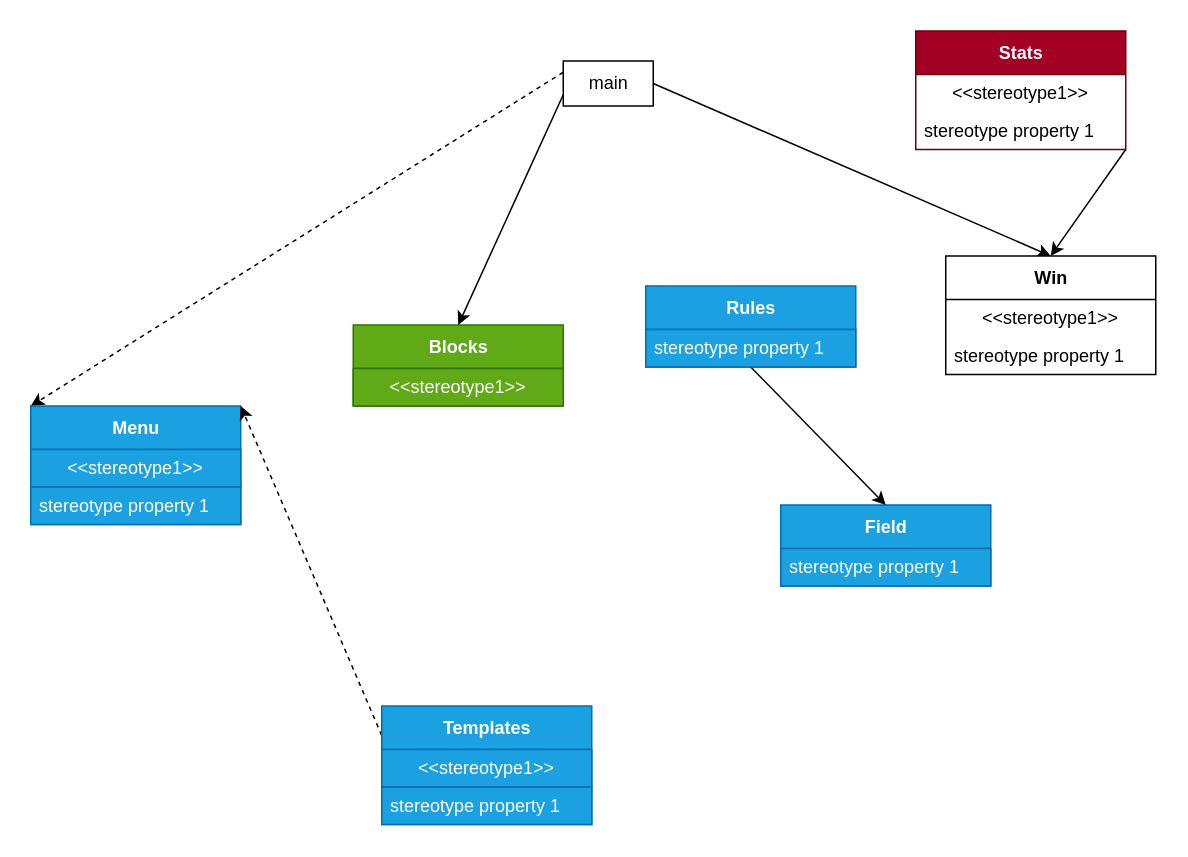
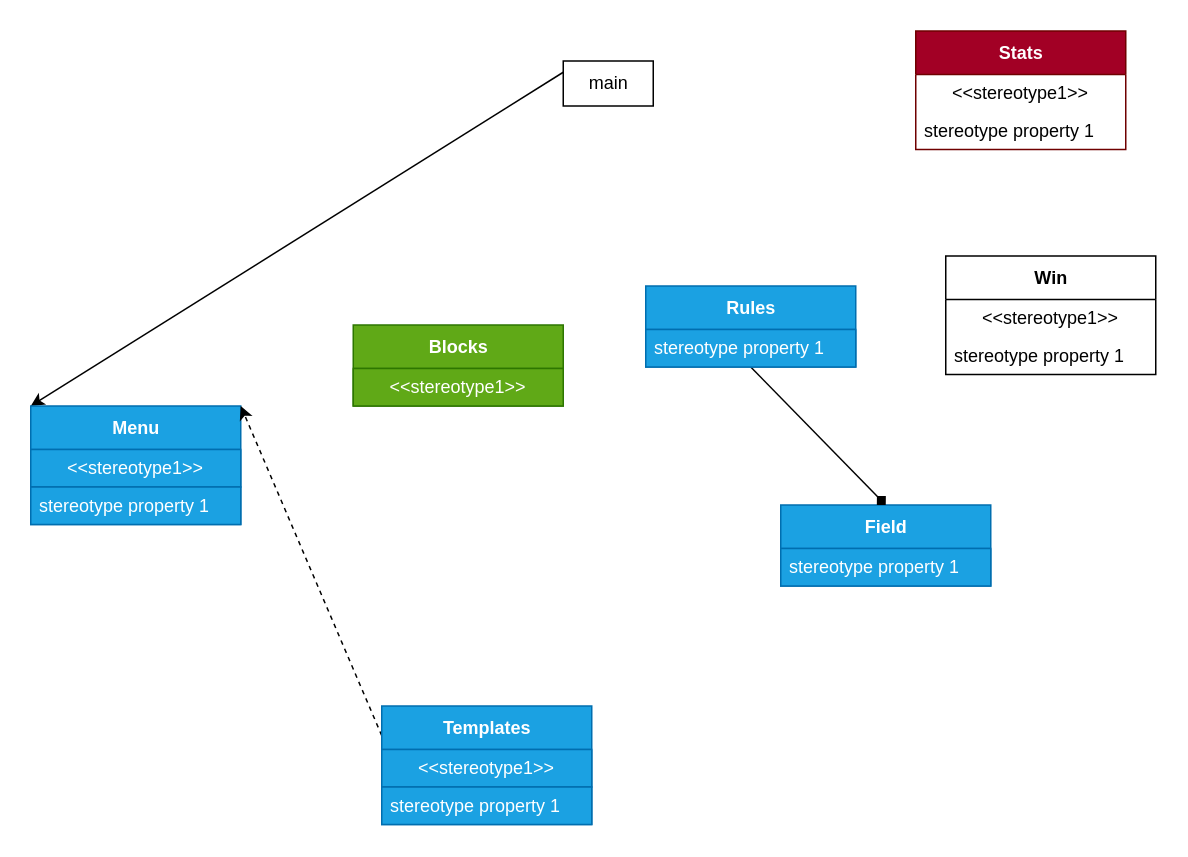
  <mxCell id="0" />
  <mxCell id="1" parent="0" />
- <mxCell id="2" style="edgeStyle=none;html=1;exitX=1;exitY=0.5;exitDx=0;exitDy=0;entryX=0.5;entryY=0;entryDx=0;entryDy=0;" edge="1" parent="1" source="4" target="13"><mxGeometry relative="1" as="geometry" /></mxCell>
- <mxCell id="3" style="edgeStyle=none;html=1;exitX=0;exitY=0.25;exitDx=0;exitDy=0;entryX=0;entryY=0;entryDx=0;entryDy=0;dashed=1;" edge="1" parent="1" source="4" target="7"><mxGeometry relative="1" as="geometry" /></mxCell>
+ <mxCell id="3" style="edgeStyle=none;html=1;exitX=0;exitY=0.25;exitDx=0;exitDy=0;entryX=0;entryY=0;entryDx=0;entryDy=0;" edge="1" parent="1" source="4" target="7"><mxGeometry relative="1" as="geometry" /></mxCell>
  <mxCell id="4" value="main" style="html=1;" parent="1" vertex="1"><mxGeometry x="375" y="40" width="60" height="30" as="geometry" /></mxCell>
  <mxCell id="5" value="Field" style="swimlane;fontStyle=1;align=center;verticalAlign=middle;childLayout=stackLayout;horizontal=1;startSize=29;horizontalStack=0;resizeParent=1;resizeParentMax=0;resizeLast=0;collapsible=0;marginBottom=0;html=1;fillColor=#1ba1e2;fontColor=#ffffff;strokeColor=#006EAF;" parent="1" vertex="1"><mxGeometry x="520" y="336" width="140" height="54" as="geometry" /></mxCell>
  <mxCell id="6" value="stereotype property 1" style="text;html=1;strokeColor=#006EAF;fillColor=#1ba1e2;align=left;verticalAlign=middle;spacingLeft=4;spacingRight=4;overflow=hidden;rotatable=0;points=[[0,0.5],[1,0.5]];portConstraint=eastwest;fontColor=#ffffff;" parent="5" vertex="1"><mxGeometry y="29" width="140" height="25" as="geometry" /></mxCell>
  <mxCell id="7" value="Menu" style="swimlane;fontStyle=1;align=center;verticalAlign=middle;childLayout=stackLayout;horizontal=1;startSize=29;horizontalStack=0;resizeParent=1;resizeParentMax=0;resizeLast=0;collapsible=0;marginBottom=0;html=1;fillColor=#1ba1e2;fontColor=#ffffff;strokeColor=#006EAF;" parent="1" vertex="1"><mxGeometry x="20" y="270" width="140" height="79" as="geometry" /></mxCell>
  <mxCell id="8" value="&amp;lt;&amp;lt;stereotype1&amp;gt;&amp;gt;" style="text;html=1;strokeColor=#006EAF;fillColor=#1ba1e2;align=center;verticalAlign=middle;spacingLeft=4;spacingRight=4;overflow=hidden;rotatable=0;points=[[0,0.5],[1,0.5]];portConstraint=eastwest;fontColor=#ffffff;" parent="7" vertex="1"><mxGeometry y="29" width="140" height="25" as="geometry" /></mxCell>
  <mxCell id="9" value="stereotype property 1" style="text;html=1;strokeColor=#006EAF;fillColor=#1ba1e2;align=left;verticalAlign=middle;spacingLeft=4;spacingRight=4;overflow=hidden;rotatable=0;points=[[0,0.5],[1,0.5]];portConstraint=eastwest;fontColor=#ffffff;" parent="7" vertex="1"><mxGeometry y="54" width="140" height="25" as="geometry" /></mxCell>
  <mxCell id="10" value="Blocks" style="swimlane;fontStyle=1;align=center;verticalAlign=middle;childLayout=stackLayout;horizontal=1;startSize=29;horizontalStack=0;resizeParent=1;resizeParentMax=0;resizeLast=0;collapsible=0;marginBottom=0;html=1;fillColor=#60a917;fontColor=#ffffff;strokeColor=#2D7600;" parent="1" vertex="1"><mxGeometry x="235" y="216" width="140" height="54" as="geometry" /></mxCell>
  <mxCell id="11" value="&amp;lt;&amp;lt;stereotype1&amp;gt;&amp;gt;" style="text;html=1;strokeColor=#2D7600;fillColor=#60a917;align=center;verticalAlign=middle;spacingLeft=4;spacingRight=4;overflow=hidden;rotatable=0;points=[[0,0.5],[1,0.5]];portConstraint=eastwest;fontColor=#ffffff;" parent="10" vertex="1"><mxGeometry y="29" width="140" height="25" as="geometry" /></mxCell>
- <mxCell id="12" style="edgeStyle=none;html=1;exitX=0;exitY=0.75;exitDx=0;exitDy=0;entryX=0.5;entryY=0;entryDx=0;entryDy=0;" parent="1" source="4" target="10" edge="1"><mxGeometry relative="1" as="geometry"><Array as="points" /></mxGeometry></mxCell>
  <mxCell id="13" value="Win" style="swimlane;fontStyle=1;align=center;verticalAlign=middle;childLayout=stackLayout;horizontal=1;startSize=29;horizontalStack=0;resizeParent=1;resizeParentMax=0;resizeLast=0;collapsible=0;marginBottom=0;html=1;" parent="1" vertex="1"><mxGeometry x="630" y="170" width="140" height="79" as="geometry" /></mxCell>
  <mxCell id="14" value="&amp;lt;&amp;lt;stereotype1&amp;gt;&amp;gt;" style="text;html=1;strokeColor=none;fillColor=none;align=center;verticalAlign=middle;spacingLeft=4;spacingRight=4;overflow=hidden;rotatable=0;points=[[0,0.5],[1,0.5]];portConstraint=eastwest;" parent="13" vertex="1"><mxGeometry y="29" width="140" height="25" as="geometry" /></mxCell>
  <mxCell id="15" value="stereotype property 1" style="text;html=1;strokeColor=none;fillColor=none;align=left;verticalAlign=middle;spacingLeft=4;spacingRight=4;overflow=hidden;rotatable=0;points=[[0,0.5],[1,0.5]];portConstraint=eastwest;" parent="13" vertex="1"><mxGeometry y="54" width="140" height="25" as="geometry" /></mxCell>
  <mxCell id="16" style="edgeStyle=none;html=1;exitX=0;exitY=0.25;exitDx=0;exitDy=0;entryX=1;entryY=0;entryDx=0;entryDy=0;dashed=1;" edge="1" parent="1" source="17" target="7"><mxGeometry relative="1" as="geometry" /></mxCell>
  <mxCell id="17" value="Templates" style="swimlane;fontStyle=1;align=center;verticalAlign=middle;childLayout=stackLayout;horizontal=1;startSize=29;horizontalStack=0;resizeParent=1;resizeParentMax=0;resizeLast=0;collapsible=0;marginBottom=0;html=1;fillColor=#1ba1e2;fontColor=#ffffff;strokeColor=#006EAF;" parent="1" vertex="1"><mxGeometry x="254" y="470" width="140" height="79" as="geometry" /></mxCell>
  <mxCell id="18" value="&amp;lt;&amp;lt;stereotype1&amp;gt;&amp;gt;" style="text;html=1;strokeColor=#006EAF;fillColor=#1ba1e2;align=center;verticalAlign=middle;spacingLeft=4;spacingRight=4;overflow=hidden;rotatable=0;points=[[0,0.5],[1,0.5]];portConstraint=eastwest;fontColor=#ffffff;" parent="17" vertex="1"><mxGeometry y="29" width="140" height="25" as="geometry" /></mxCell>
  <mxCell id="19" value="stereotype property 1" style="text;html=1;strokeColor=#006EAF;fillColor=#1ba1e2;align=left;verticalAlign=middle;spacingLeft=4;spacingRight=4;overflow=hidden;rotatable=0;points=[[0,0.5],[1,0.5]];portConstraint=eastwest;fontColor=#ffffff;" parent="17" vertex="1"><mxGeometry y="54" width="140" height="25" as="geometry" /></mxCell>
- <mxCell id="20" style="edgeStyle=none;html=1;exitX=1;exitY=1;exitDx=0;exitDy=0;entryX=0.5;entryY=0;entryDx=0;entryDy=0;" edge="1" parent="1" source="21" target="13"><mxGeometry relative="1" as="geometry" /></mxCell>
  <mxCell id="21" value="Stats" style="swimlane;fontStyle=1;align=center;verticalAlign=middle;childLayout=stackLayout;horizontal=1;startSize=29;horizontalStack=0;resizeParent=1;resizeParentMax=0;resizeLast=0;collapsible=0;marginBottom=0;html=1;fillColor=#a20025;fontColor=#ffffff;strokeColor=#6F0000;" parent="1" vertex="1"><mxGeometry x="610" y="20" width="140" height="79" as="geometry" /></mxCell>
  <mxCell id="22" value="&amp;lt;&amp;lt;stereotype1&amp;gt;&amp;gt;" style="text;html=1;strokeColor=none;fillColor=none;align=center;verticalAlign=middle;spacingLeft=4;spacingRight=4;overflow=hidden;rotatable=0;points=[[0,0.5],[1,0.5]];portConstraint=eastwest;" parent="21" vertex="1"><mxGeometry y="29" width="140" height="25" as="geometry" /></mxCell>
  <mxCell id="23" value="stereotype property 1" style="text;html=1;strokeColor=none;fillColor=none;align=left;verticalAlign=middle;spacingLeft=4;spacingRight=4;overflow=hidden;rotatable=0;points=[[0,0.5],[1,0.5]];portConstraint=eastwest;" parent="21" vertex="1"><mxGeometry y="54" width="140" height="25" as="geometry" /></mxCell>
- <mxCell id="24" style="edgeStyle=none;html=1;exitX=0.5;exitY=1;exitDx=0;exitDy=0;entryX=0.5;entryY=0;entryDx=0;entryDy=0;" edge="1" parent="1" source="25" target="5"><mxGeometry relative="1" as="geometry" /></mxCell>
+ <mxCell id="24" style="edgeStyle=none;html=1;exitX=0.5;exitY=1;exitDx=0;exitDy=0;entryX=0.5;entryY=0;entryDx=0;entryDy=0;endArrow=diamond;" edge="1" parent="1" source="25" target="5"><mxGeometry relative="1" as="geometry" /></mxCell>
  <mxCell id="25" value="Rules" style="swimlane;fontStyle=1;align=center;verticalAlign=middle;childLayout=stackLayout;horizontal=1;startSize=29;horizontalStack=0;resizeParent=1;resizeParentMax=0;resizeLast=0;collapsible=0;marginBottom=0;html=1;fillColor=#1ba1e2;fontColor=#ffffff;strokeColor=#006EAF;" vertex="1" parent="1"><mxGeometry x="430" y="190" width="140" height="54" as="geometry" /></mxCell>
  <mxCell id="26" value="stereotype property 1" style="text;html=1;strokeColor=#006EAF;fillColor=#1ba1e2;align=left;verticalAlign=middle;spacingLeft=4;spacingRight=4;overflow=hidden;rotatable=0;points=[[0,0.5],[1,0.5]];portConstraint=eastwest;fontColor=#ffffff;" vertex="1" parent="25"><mxGeometry y="29" width="140" height="25" as="geometry" /></mxCell>
